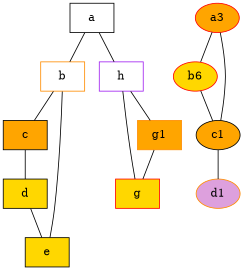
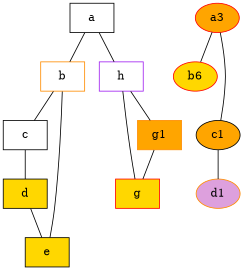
  graph {
    fontname="DejaVu Serif"
    node [color=black fillcolor=orange fontname="DejaVu Serif" shape=box style=filled]
    edge [fontname="DejaVu Serif"]
    a [fillcolor=white]
    b [color=darkorange fillcolor=white]
    h [color=purple fillcolor=white]
-   c
+   c [fillcolor=white]
    e [fillcolor=gold]
    g [color=red fillcolor=gold]
    g1 [color=darkorange]
    d [fillcolor=gold]
    n9 [color=red label=a3 shape=""]
    n10 [color=red fillcolor=gold label=b6 shape=""]
    c1 [shape=""]
    d1 [color=darkorange fillcolor=plum shape=""]
    a -- b
    a -- h
    b -- c
    b -- e
    h -- g
    h -- g1
    c -- d
    g1 -- g
    d -- e
    n9 -- n10
    n9 -- c1
-   n10 -- c1
    c1 -- d1
  }
